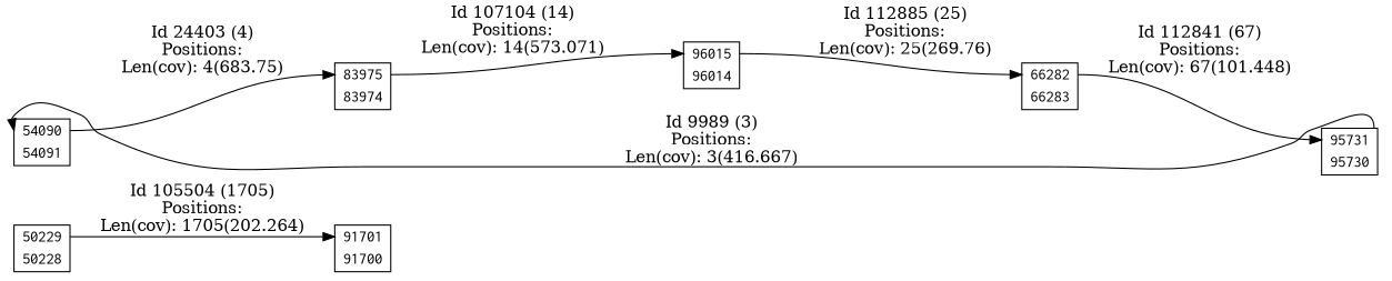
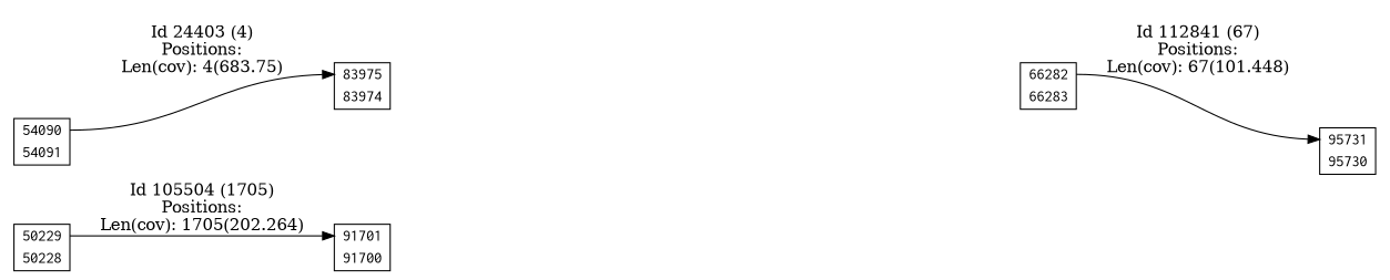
  digraph {
    rankdir=LR
    node [color=black fontname=Courier penwidth=1.8 shape=plaintext]
    edge [color=black]
    n1 [label=<<TABLE BORDER="1" CELLSPACING="0" > <TR><TD BORDER="0" PORT = "port_50229_in" color="white" bgcolor="white" ></TD><TD BORDER="0" color="white" bgcolor="white" >50229</TD><TD BORDER="0" PORT = "port_50229_out" color="white" bgcolor="white" ></TD></TR> <TR><TD BORDER="0" PORT = "port_50228_out" color="white" bgcolor="white" ></TD><TD BORDER="0" color="white" bgcolor="white" >50228</TD><TD BORDER="0" PORT = "port_50228_in" color="white" bgcolor="white" ></TD></TR> </TABLE>>]
    n2 [label=<<TABLE BORDER="1" CELLSPACING="0" > <TR><TD BORDER="0" PORT = "port_91701_in" color="white" bgcolor="white" ></TD><TD BORDER="0" color="white" bgcolor="white" >91701</TD><TD BORDER="0" PORT = "port_91701_out" color="white" bgcolor="white" ></TD></TR> <TR><TD BORDER="0" PORT = "port_91700_out" color="white" bgcolor="white" ></TD><TD BORDER="0" color="white" bgcolor="white" >91700</TD><TD BORDER="0" PORT = "port_91700_in" color="white" bgcolor="white" ></TD></TR> </TABLE>>]
    n3 [label=<<TABLE BORDER="1" CELLSPACING="0" > <TR><TD BORDER="0" PORT = "port_54090_in" color="white" bgcolor="white" ></TD><TD BORDER="0" color="white" bgcolor="white" >54090</TD><TD BORDER="0" PORT = "port_54090_out" color="white" bgcolor="white" ></TD></TR> <TR><TD BORDER="0" PORT = "port_54091_out" color="white" bgcolor="white" ></TD><TD BORDER="0" color="white" bgcolor="white" >54091</TD><TD BORDER="0" PORT = "port_54091_in" color="white" bgcolor="white" ></TD></TR> </TABLE>>]
    n4 [label=<<TABLE BORDER="1" CELLSPACING="0" > <TR><TD BORDER="0" PORT = "port_83975_in" color="white" bgcolor="white" ></TD><TD BORDER="0" color="white" bgcolor="white" >83975</TD><TD BORDER="0" PORT = "port_83975_out" color="white" bgcolor="white" ></TD></TR> <TR><TD BORDER="0" PORT = "port_83974_out" color="white" bgcolor="white" ></TD><TD BORDER="0" color="white" bgcolor="white" >83974</TD><TD BORDER="0" PORT = "port_83974_in" color="white" bgcolor="white" ></TD></TR> </TABLE>>]
-   n5 [label=<<TABLE BORDER="1" CELLSPACING="0" > <TR><TD BORDER="0" PORT = "port_96015_in" color="white" bgcolor="white" ></TD><TD BORDER="0" color="white" bgcolor="white" >96015</TD><TD BORDER="0" PORT = "port_96015_out" color="white" bgcolor="white" ></TD></TR> <TR><TD BORDER="0" PORT = "port_96014_out" color="white" bgcolor="white" ></TD><TD BORDER="0" color="white" bgcolor="white" >96014</TD><TD BORDER="0" PORT = "port_96014_in" color="white" bgcolor="white" ></TD></TR> </TABLE>>]
    n6 [label=<<TABLE BORDER="1" CELLSPACING="0" > <TR><TD BORDER="0" PORT = "port_66282_in" color="white" bgcolor="white" ></TD><TD BORDER="0" color="white" bgcolor="white" >66282</TD><TD BORDER="0" PORT = "port_66282_out" color="white" bgcolor="white" ></TD></TR> <TR><TD BORDER="0" PORT = "port_66283_out" color="white" bgcolor="white" ></TD><TD BORDER="0" color="white" bgcolor="white" >66283</TD><TD BORDER="0" PORT = "port_66283_in" color="white" bgcolor="white" ></TD></TR> </TABLE>>]
    n7 [label=<<TABLE BORDER="1" CELLSPACING="0" > <TR><TD BORDER="0" PORT = "port_95731_in" color="white" bgcolor="white" ></TD><TD BORDER="0" color="white" bgcolor="white" >95731</TD><TD BORDER="0" PORT = "port_95731_out" color="white" bgcolor="white" ></TD></TR> <TR><TD BORDER="0" PORT = "port_95730_out" color="white" bgcolor="white" ></TD><TD BORDER="0" color="white" bgcolor="white" >95730</TD><TD BORDER="0" PORT = "port_95730_in" color="white" bgcolor="white" ></TD></TR> </TABLE>>]
    n1 -> n2 [headport=port_91701_in label="Id 105504 (1705)\nPositions:\nLen(cov): 1705(202.264)" tailport=port_50229_out]
    n3 -> n4 [headport=port_83975_in label="Id 24403 (4)\nPositions:\nLen(cov): 4(683.75)" tailport=port_54090_out]
-   n4 -> n5 [headport=port_96015_in label="Id 107104 (14)\nPositions:\nLen(cov): 14(573.071)" tailport=port_83975_out]
-   n5 -> n6 [headport=port_66282_in label="Id 112885 (25)\nPositions:\nLen(cov): 25(269.76)" tailport=port_96015_out]
    n6 -> n7 [headport=port_95731_in label="Id 112841 (67)\nPositions:\nLen(cov): 67(101.448)" tailport=port_66282_out]
-   n7 -> n3 [headport=port_54090_in label="Id 9989 (3)\nPositions:\nLen(cov): 3(416.667)" tailport=port_95731_out]
  }
